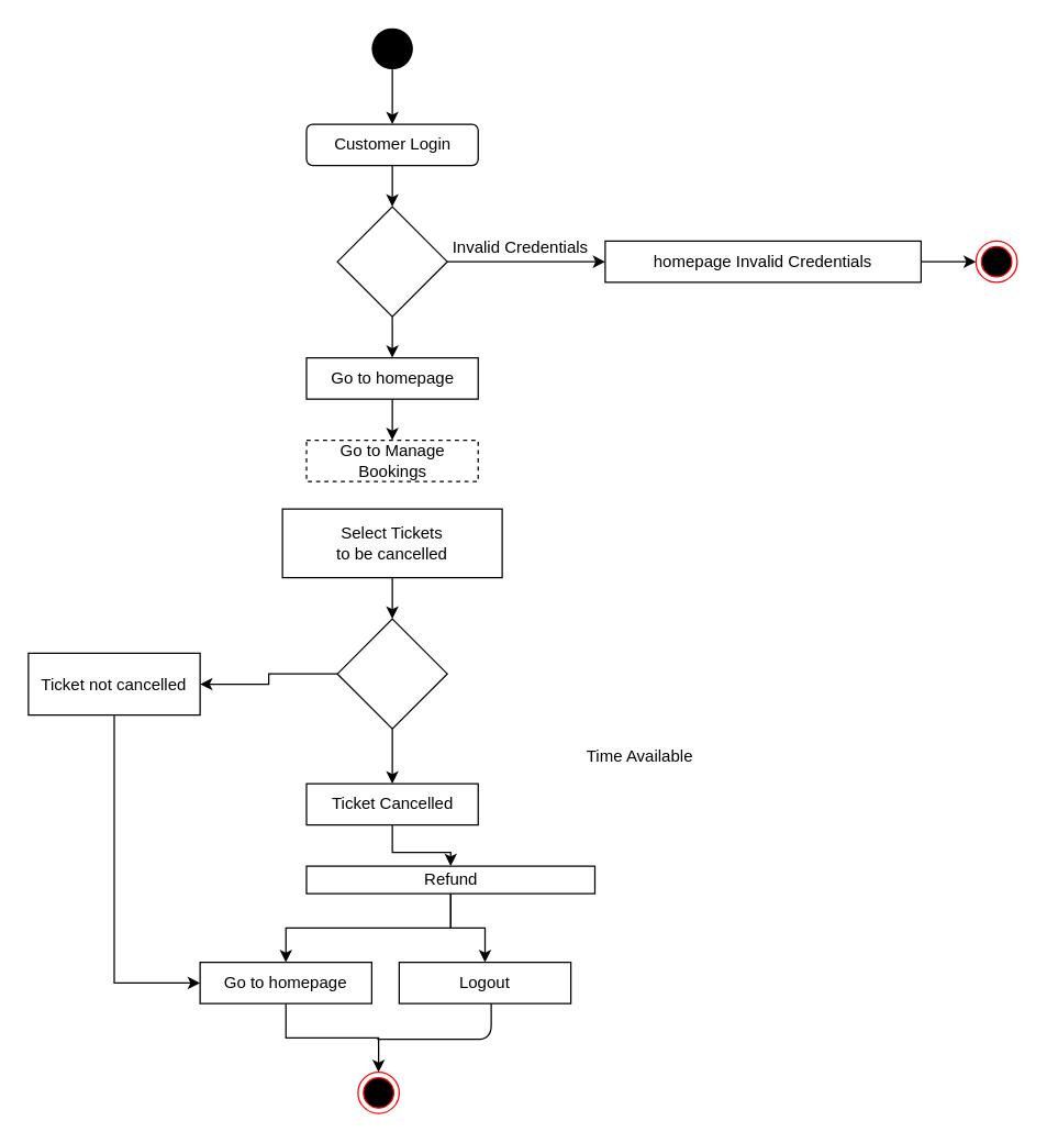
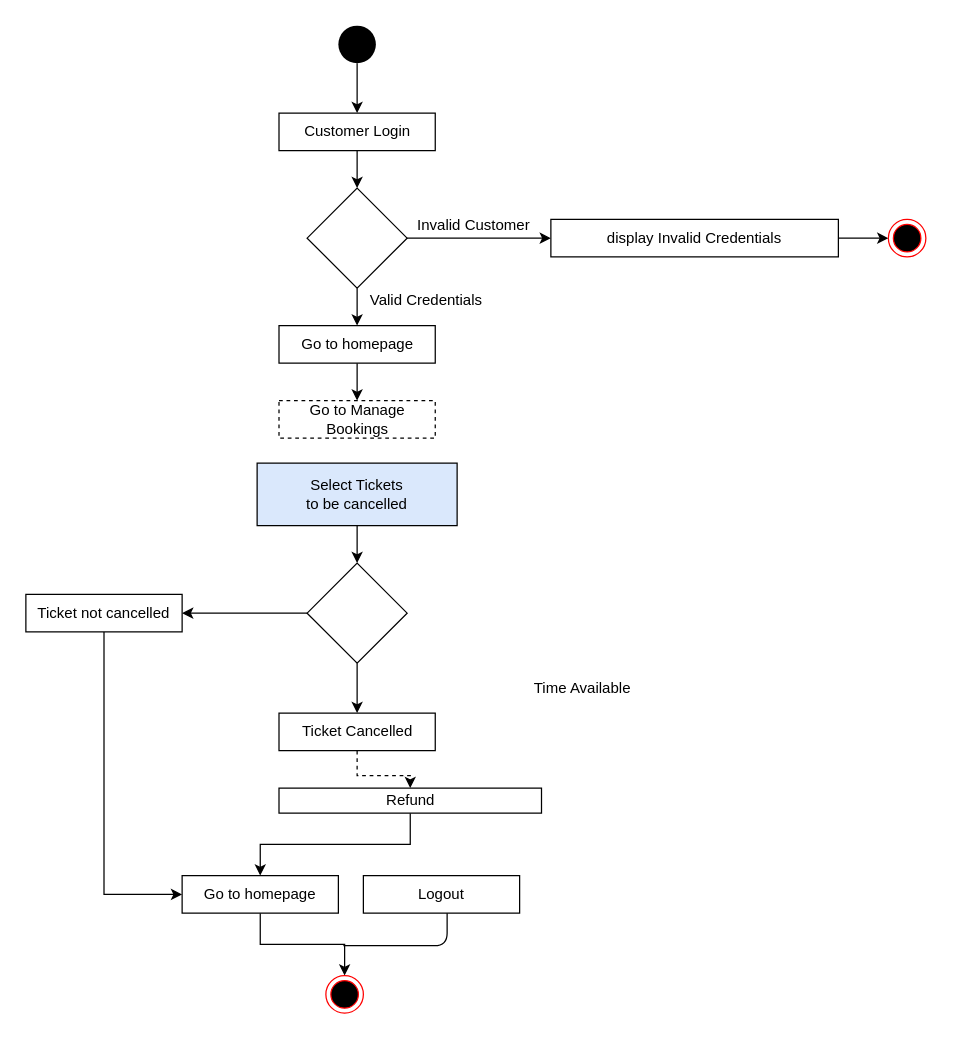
  <mxCell id="0" />
  <mxCell id="1" parent="0" />
  <mxCell id="2" style="edgeStyle=orthogonalEdgeStyle;rounded=0;orthogonalLoop=1;jettySize=auto;html=1;exitX=0.5;exitY=1;exitDx=0;exitDy=0;entryX=0.5;entryY=0;entryDx=0;entryDy=0;" edge="1" parent="1" source="3" target="5"><mxGeometry relative="1" as="geometry" /></mxCell>
  <mxCell id="3" value="" style="ellipse;fillColor=#000000;strokeColor=none;" vertex="1" parent="1"><mxGeometry x="270" y="20" width="30" height="30" as="geometry" /></mxCell>
  <mxCell id="4" style="edgeStyle=orthogonalEdgeStyle;rounded=0;orthogonalLoop=1;jettySize=auto;html=1;exitX=0.5;exitY=1;exitDx=0;exitDy=0;entryX=0.5;entryY=0;entryDx=0;entryDy=0;" edge="1" parent="1" source="5" target="8"><mxGeometry relative="1" as="geometry" /></mxCell>
- <mxCell id="5" value="Customer Login" style="whiteSpace=wrap;html=1;rounded=1;" vertex="1" parent="1"><mxGeometry x="222.5" y="90" width="125" height="30" as="geometry" /></mxCell>
+ <mxCell id="5" value="Customer Login" style="rounded=0;whiteSpace=wrap;html=1;" vertex="1" parent="1"><mxGeometry x="222.5" y="90" width="125" height="30" as="geometry" /></mxCell>
  <mxCell id="6" style="edgeStyle=orthogonalEdgeStyle;rounded=0;orthogonalLoop=1;jettySize=auto;html=1;" edge="1" parent="1" source="8" target="10"><mxGeometry relative="1" as="geometry" /></mxCell>
  <mxCell id="7" style="edgeStyle=orthogonalEdgeStyle;rounded=0;orthogonalLoop=1;jettySize=auto;html=1;exitX=0.5;exitY=1;exitDx=0;exitDy=0;entryX=0.5;entryY=0;entryDx=0;entryDy=0;" edge="1" parent="1" source="8" target="12"><mxGeometry relative="1" as="geometry" /></mxCell>
  <mxCell id="8" value="" style="rhombus;whiteSpace=wrap;html=1;" vertex="1" parent="1"><mxGeometry x="245" y="150" width="80" height="80" as="geometry" /></mxCell>
  <mxCell id="9" style="edgeStyle=orthogonalEdgeStyle;rounded=0;orthogonalLoop=1;jettySize=auto;html=1;exitX=1;exitY=0.5;exitDx=0;exitDy=0;entryX=0;entryY=0.5;entryDx=0;entryDy=0;" edge="1" parent="1" source="10" target="13"><mxGeometry relative="1" as="geometry" /></mxCell>
- <mxCell id="10" value="homepage Invalid Credentials" style="rounded=0;whiteSpace=wrap;html=1;" vertex="1" parent="1"><mxGeometry x="440" y="175" width="230" height="30" as="geometry" /></mxCell>
+ <mxCell id="10" value="display Invalid Credentials" style="rounded=0;whiteSpace=wrap;html=1;" vertex="1" parent="1"><mxGeometry x="440" y="175" width="230" height="30" as="geometry" /></mxCell>
  <mxCell id="11" style="edgeStyle=orthogonalEdgeStyle;rounded=0;orthogonalLoop=1;jettySize=auto;html=1;exitX=0.5;exitY=1;exitDx=0;exitDy=0;entryX=0.5;entryY=0;entryDx=0;entryDy=0;" edge="1" parent="1" source="12" target="16"><mxGeometry relative="1" as="geometry" /></mxCell>
  <mxCell id="12" value="Go to homepage" style="rounded=0;whiteSpace=wrap;html=1;" vertex="1" parent="1"><mxGeometry x="222.5" y="260" width="125" height="30" as="geometry" /></mxCell>
  <mxCell id="13" value="" style="ellipse;html=1;shape=endState;fillColor=#000000;strokeColor=#ff0000;" vertex="1" parent="1"><mxGeometry x="710" y="175" width="30" height="30" as="geometry" /></mxCell>
- <mxCell id="14" value="Invalid Credentials" style="text;html=1;align=center;verticalAlign=middle;resizable=0;points=[];autosize=1;" vertex="1" parent="1"><mxGeometry x="322.5" y="170" width="110" height="20" as="geometry" /></mxCell>
+ <mxCell id="14" value="Invalid Customer" style="text;html=1;align=center;verticalAlign=middle;resizable=0;points=[];autosize=1;" vertex="1" parent="1"><mxGeometry x="322.5" y="170" width="110" height="20" as="geometry" /></mxCell>
+ <mxCell id="15" value="Valid Credentials" style="text;html=1;align=center;verticalAlign=middle;resizable=0;points=[];autosize=1;" vertex="1" parent="1"><mxGeometry x="285" y="230" width="110" height="20" as="geometry" /></mxCell>
  <mxCell id="16" value="Go to Manage Bookings" style="rounded=0;whiteSpace=wrap;html=1;dashed=1;" vertex="1" parent="1"><mxGeometry x="222.5" y="320" width="125" height="30" as="geometry" /></mxCell>
  <mxCell id="17" style="edgeStyle=orthogonalEdgeStyle;rounded=0;orthogonalLoop=1;jettySize=auto;html=1;exitX=0.5;exitY=1;exitDx=0;exitDy=0;entryX=0.5;entryY=0;entryDx=0;entryDy=0;" edge="1" parent="1" source="18" target="21"><mxGeometry relative="1" as="geometry" /></mxCell>
- <mxCell id="18" value="&lt;div&gt;Select Tickets&lt;/div&gt;&lt;div&gt;to be cancelled&lt;br&gt;&lt;/div&gt;" style="rounded=0;whiteSpace=wrap;html=1;" vertex="1" parent="1"><mxGeometry x="205" y="370" width="160" height="50" as="geometry" /></mxCell>
+ <mxCell id="18" value="&lt;div&gt;Select Tickets&lt;/div&gt;&lt;div&gt;to be cancelled&lt;br&gt;&lt;/div&gt;" style="rounded=0;whiteSpace=wrap;html=1;fillColor=#dae8fc;" vertex="1" parent="1"><mxGeometry x="205" y="370" width="160" height="50" as="geometry" /></mxCell>
  <mxCell id="19" style="edgeStyle=orthogonalEdgeStyle;rounded=0;orthogonalLoop=1;jettySize=auto;html=1;exitX=0;exitY=0.5;exitDx=0;exitDy=0;entryX=1;entryY=0.5;entryDx=0;entryDy=0;" edge="1" parent="1" source="21" target="23"><mxGeometry relative="1" as="geometry" /></mxCell>
  <mxCell id="20" style="edgeStyle=orthogonalEdgeStyle;rounded=0;orthogonalLoop=1;jettySize=auto;html=1;exitX=0.5;exitY=1;exitDx=0;exitDy=0;entryX=0.5;entryY=0;entryDx=0;entryDy=0;" edge="1" parent="1" source="21" target="25"><mxGeometry relative="1" as="geometry" /></mxCell>
  <mxCell id="21" value="" style="rhombus;whiteSpace=wrap;html=1;" vertex="1" parent="1"><mxGeometry x="245" y="450" width="80" height="80" as="geometry" /></mxCell>
  <mxCell id="22" style="edgeStyle=orthogonalEdgeStyle;rounded=0;orthogonalLoop=1;jettySize=auto;html=1;exitX=0.5;exitY=1;exitDx=0;exitDy=0;entryX=0;entryY=0.5;entryDx=0;entryDy=0;" edge="1" parent="1" source="23" target="30"><mxGeometry relative="1" as="geometry" /></mxCell>
- <mxCell id="23" value="Ticket not cancelled" style="rounded=0;whiteSpace=wrap;html=1;" vertex="1" parent="1"><mxGeometry x="20" y="475" width="125" height="45" as="geometry" /></mxCell>
- <mxCell id="24" style="edgeStyle=orthogonalEdgeStyle;rounded=0;orthogonalLoop=1;jettySize=auto;html=1;exitX=0.5;exitY=1;exitDx=0;exitDy=0;entryX=0.5;entryY=0;entryDx=0;entryDy=0;" edge="1" parent="1" source="25" target="28"><mxGeometry relative="1" as="geometry" /></mxCell>
+ <mxCell id="23" value="Ticket not cancelled" style="rounded=0;whiteSpace=wrap;html=1;" vertex="1" parent="1"><mxGeometry x="20" y="475" width="125" height="30" as="geometry" /></mxCell>
+ <mxCell id="24" style="edgeStyle=orthogonalEdgeStyle;rounded=0;orthogonalLoop=1;jettySize=auto;html=1;exitX=0.5;exitY=1;exitDx=0;exitDy=0;entryX=0.5;entryY=0;entryDx=0;entryDy=0;dashed=1;" edge="1" parent="1" source="25" target="28"><mxGeometry relative="1" as="geometry" /></mxCell>
  <mxCell id="25" value="Ticket Cancelled" style="rounded=0;whiteSpace=wrap;html=1;" vertex="1" parent="1"><mxGeometry x="222.5" y="570" width="125" height="30" as="geometry" /></mxCell>
  <mxCell id="26" style="edgeStyle=orthogonalEdgeStyle;rounded=0;orthogonalLoop=1;jettySize=auto;html=1;exitX=0.5;exitY=1;exitDx=0;exitDy=0;entryX=0.5;entryY=0;entryDx=0;entryDy=0;" edge="1" parent="1" source="28" target="30"><mxGeometry relative="1" as="geometry" /></mxCell>
- <mxCell id="27" style="edgeStyle=orthogonalEdgeStyle;rounded=0;orthogonalLoop=1;jettySize=auto;html=1;entryX=0.5;entryY=0;entryDx=0;entryDy=0;" edge="1" parent="1" source="28" target="31"><mxGeometry relative="1" as="geometry" /></mxCell>
  <mxCell id="28" value="Refund" style="rounded=0;whiteSpace=wrap;html=1;" vertex="1" parent="1"><mxGeometry x="222.5" y="630" width="210" height="20" as="geometry" /></mxCell>
  <mxCell id="29" style="edgeStyle=orthogonalEdgeStyle;rounded=0;orthogonalLoop=1;jettySize=auto;html=1;exitX=0.5;exitY=1;exitDx=0;exitDy=0;entryX=0.5;entryY=0;entryDx=0;entryDy=0;" edge="1" parent="1" source="30" target="32"><mxGeometry relative="1" as="geometry" /></mxCell>
  <mxCell id="30" value="Go to homepage" style="rounded=0;whiteSpace=wrap;html=1;" vertex="1" parent="1"><mxGeometry x="145" y="700" width="125" height="30" as="geometry" /></mxCell>
  <mxCell id="31" value="Logout" style="rounded=0;whiteSpace=wrap;html=1;" vertex="1" parent="1"><mxGeometry x="290" y="700" width="125" height="30" as="geometry" /></mxCell>
  <mxCell id="32" value="" style="ellipse;html=1;shape=endState;fillColor=#000000;strokeColor=#ff0000;" vertex="1" parent="1"><mxGeometry x="260" y="780" width="30" height="30" as="geometry" /></mxCell>
  <mxCell id="33" value="Time Available" style="text;html=1;align=center;verticalAlign=middle;resizable=0;points=[];autosize=1;" vertex="1" parent="1"><mxGeometry x="420" y="540" width="90" height="20" as="geometry" /></mxCell>
  <mxCell id="34" value="" style="endArrow=none;html=1;" edge="1" parent="1"><mxGeometry width="50" height="50" relative="1" as="geometry"><mxPoint x="274" y="756" as="sourcePoint" /><mxPoint x="357" y="730" as="targetPoint" /><Array as="points"><mxPoint x="357" y="756" /></Array></mxGeometry></mxCell>
